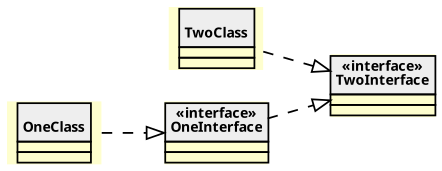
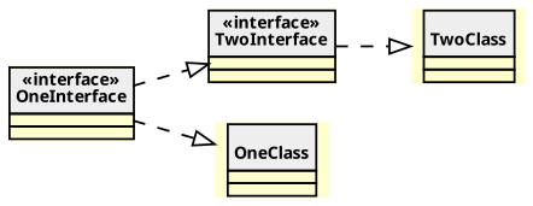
  digraph {
    rankdir=LR
    node [fillcolor="#FEFECE" fontname=Verdana fontsize=8 margin=0 shape=none style=filled]
    edge [arrowhead=empty fontname=Verdana fontsize=8 style=dashed]
    n1 [label=< <table cellspacing="0" border="0" cellborder="1">     <tr><td bgcolor="#eeeeee"><b>«interface»<br/>OneInterface</b></td></tr>     <tr><td></td></tr>     <tr><td></td></tr> </table>>]
    n2 [label=< <table cellspacing="0" border="0" cellborder="1">     <tr><td bgcolor="#eeeeee"><b>«interface»<br/>TwoInterface</b></td></tr>     <tr><td></td></tr>     <tr><td></td></tr> </table>>]
    n3 [label=< <table cellspacing="0" border="0" cellborder="1">     <tr><td bgcolor="#eeeeee"><b><br/>OneClass</b></td></tr>     <tr><td></td></tr>     <tr><td></td></tr> </table>>]
    n4 [label=< <table cellspacing="0" border="0" cellborder="1">     <tr><td bgcolor="#eeeeee"><b><br/>TwoClass</b></td></tr>     <tr><td></td></tr>     <tr><td></td></tr> </table>>]
    subgraph sub_1 {
      label=FixtureThree
      n1
      n2
      n3
      n4
    }
    n1 -> n2
-   n3 -> n1
-   n4 -> n2
+   n1 -> n3
+   n2 -> n4
  }
